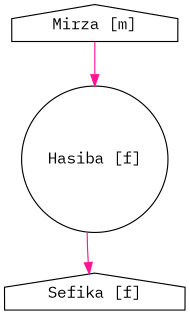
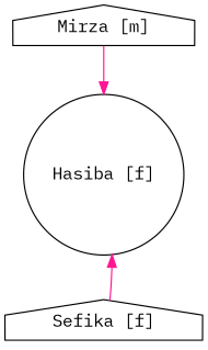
  digraph {
    fontname="IBM Plex Mono"
    node [fontname="IBM Plex Mono" shape=house]
    edge [color=deeppink fontname="IBM Plex Mono"]
    "Hasiba [f]" [shape=circle]
    "Mirza [m]"
    "Sefika [f]"
    "Mirza [m]" -> "Hasiba [f]"
-   "Hasiba [f]" -> "Sefika [f]"
+   "Sefika [f]" -> "Hasiba [f]"
  }
